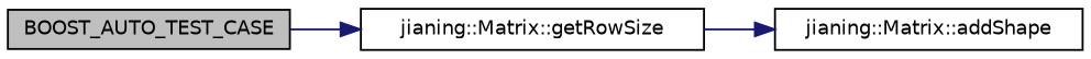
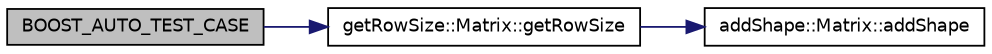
  digraph {
    rankdir=LR
    node [color=black fillcolor=white fontname=Helvetica fontsize=10 shape=record style=filled]
    edge [color=midnightblue fontname=Helvetica fontsize=10 labelfontname=Helvetica labelfontsize=10 style=solid]
    n1 [fillcolor=grey75 fontcolor=black height=0.2 label=BOOST_AUTO_TEST_CASE width=0.4]
-   n2 [height=0.2 label="jianing::Matrix::getRowSize" width=0.4]
-   n3 [height=0.2 label="jianing::Matrix::addShape" width=0.4]
+   n2 [height=0.2 label="getRowSize::Matrix::getRowSize" width=0.4]
+   n3 [height=0.2 label="addShape::Matrix::addShape" width=0.4]
    n1 -> n2
    n2 -> n3
  }
